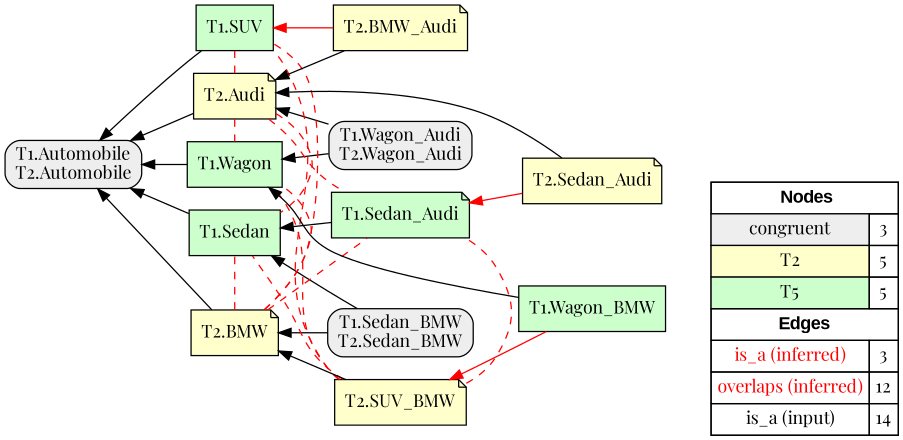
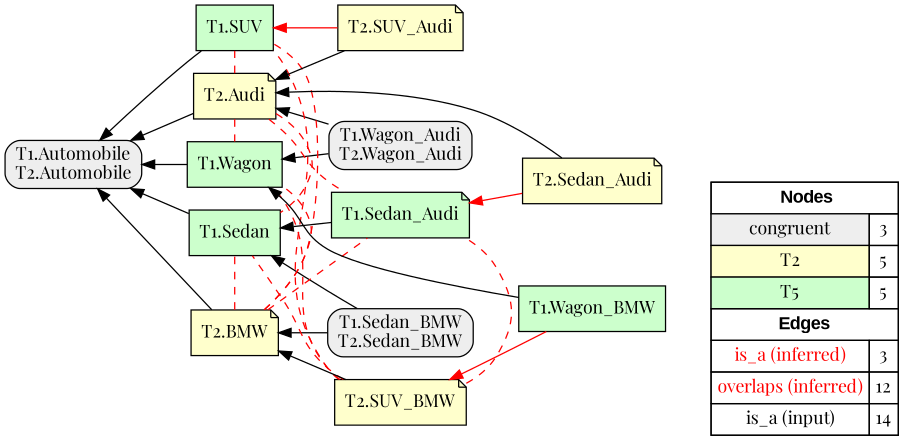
  digraph {
    fontname="Playfair Display"
    rankdir=RL
    node [fillcolor="#FFFFCC" fontname="Playfair Display" shape=box style=filled]
    edge [arrowhead=normal color="#FF0000" constraint=true fontname="Playfair Display" penwidth=1 style=solid]
    n1 [fillcolor=white label=<   <TABLE BORDER="0" CELLBORDER="1" CELLSPACING="0" CELLPADDING="4">  <TR> <TD COLSPAN="2"><font face="Arial Black"> Nodes</font></TD> </TR>  <TR>   <TD bgcolor="#EEEEEE" fontname="helvetica">congruent</TD>   <TD>3</TD>   </TR>  <TR>   <TD bgcolor="#FFFFCC" fontname="helvetica">T2</TD>   <TD>5</TD>   </TR>  <TR>   <TD bgcolor="#CCFFCC" fontname="helvetica">T5</TD>   <TD>5</TD>   </TR>  <TR> <TD COLSPAN="2"><font face = "Arial Black"> Edges </font></TD> </TR>  <TR>   <TD><font color ="#FF0000">is_a (inferred)</font></TD><TD>3</TD> </TR> <TR>   <TD><font color ="#FF0000">overlaps (inferred)</font></TD><TD>12</TD> </TR> <TR>   <TD><font color ="#000000">is_a (input)</font></TD><TD>14</TD> </TR> </TABLE>   > margin=0]
    "T1.Wagon_Audi\nT2.Wagon_Audi" [fillcolor="#EEEEEE" style="filled,rounded"]
    "T2.Audi" [shape=note]
    "T1.Wagon" [fillcolor="#CCFFCC"]
    "T1.Automobile\nT2.Automobile" [fillcolor="#EEEEEE" style="filled,rounded"]
    "T1.Sedan" [fillcolor="#CCFFCC"]
    "T1.SUV" [fillcolor="#CCFFCC"]
    "T1.Sedan_Audi" [fillcolor="#CCFFCC" shape=note]
    "T1.Sedan_BMW\nT2.Sedan_BMW" [fillcolor="#EEEEEE" style="filled,rounded"]
    "T2.BMW" [shape=note]
    "T2.SUV_BMW" [shape=note]
-   "T2.SUV_Audi" [shape=note label="T2.BMW_Audi"]
+   "T2.SUV_Audi" [shape=note]
    "T2.Sedan_Audi" [shape=note]
    "T1.Wagon_BMW" [fillcolor="#CCFFCC"]
    subgraph sub_1 {
      rank=source
      n1
    }
    "T1.Wagon_Audi\nT2.Wagon_Audi" -> "T2.Audi" [color="#000000"]
    "T1.Wagon_Audi\nT2.Wagon_Audi" -> "T1.Wagon" [color="#000000"]
    "T2.Audi" -> "T1.Wagon" [arrowhead=none constraint=false style=dashed]
    "T2.Audi" -> "T1.Automobile\nT2.Automobile" [color="#000000"]
    "T2.Audi" -> "T1.Sedan" [arrowhead=none constraint=false style=dashed]
    "T2.Audi" -> "T1.SUV" [arrowhead=none constraint=false style=dashed]
    "T2.Audi" -> "T1.Sedan_Audi" [arrowhead=none constraint=false style=dashed]
    "T1.Wagon" -> "T1.Automobile\nT2.Automobile" [color="#000000"]
    "T1.Sedan" -> "T1.Automobile\nT2.Automobile" [color="#000000"]
    "T1.SUV" -> "T1.Automobile\nT2.Automobile" [color="#000000"]
    "T1.Sedan_Audi" -> "T1.Sedan" [color="#000000"]
    "T1.Sedan_BMW\nT2.Sedan_BMW" -> "T1.Sedan" [color="#000000"]
    "T1.Sedan_BMW\nT2.Sedan_BMW" -> "T2.BMW" [color="#000000"]
    "T2.BMW" -> "T1.Wagon" [arrowhead=none constraint=false style=dashed]
    "T2.BMW" -> "T1.Automobile\nT2.Automobile" [color="#000000"]
    "T2.BMW" -> "T1.Sedan" [arrowhead=none constraint=false style=dashed]
    "T2.BMW" -> "T1.SUV" [arrowhead=none constraint=false style=dashed]
    "T2.BMW" -> "T1.Sedan_Audi" [arrowhead=none constraint=false style=dashed]
    "T2.SUV_BMW" -> "T1.Wagon" [arrowhead=none constraint=false style=dashed]
    "T2.SUV_BMW" -> "T1.Sedan" [arrowhead=none constraint=false style=dashed]
    "T2.SUV_BMW" -> "T1.SUV" [arrowhead=none constraint=false style=dashed]
    "T2.SUV_BMW" -> "T1.Sedan_Audi" [arrowhead=none constraint=false style=dashed]
    "T2.SUV_BMW" -> "T2.BMW" [color="#000000"]
    "T2.SUV_Audi" -> "T2.Audi" [color="#000000"]
    "T2.SUV_Audi" -> "T1.SUV"
    "T2.Sedan_Audi" -> "T2.Audi" [color="#000000"]
    "T2.Sedan_Audi" -> "T1.Sedan_Audi"
    "T1.Wagon_BMW" -> "T1.Wagon" [color="#000000"]
    "T1.Wagon_BMW" -> "T2.SUV_BMW"
  }
